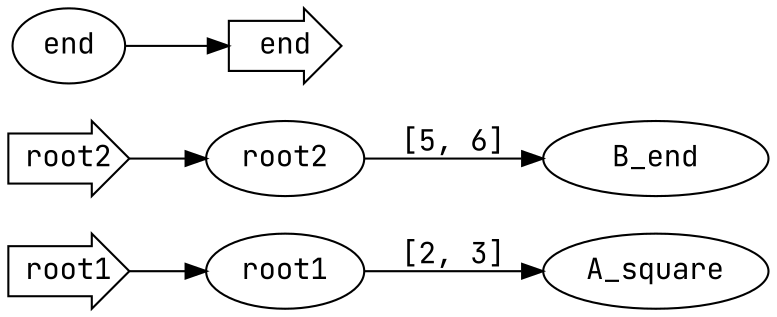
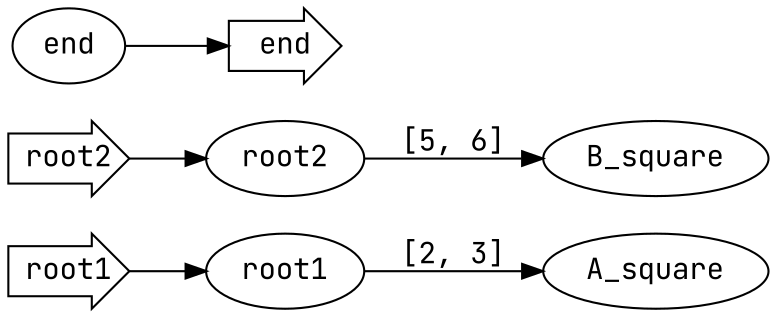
  digraph {
    fontname="JetBrains Mono"
    rankdir=LR
    node [fontname="JetBrains Mono"]
    edge [fontname="JetBrains Mono"]
    root1 [shape=rarrow]
    n2 [label=root1]
    n3 [label=A_square]
    root2 [shape=rarrow]
    n5 [label=root2]
-   n6 [label=B_end]
+   n6 [label=B_square]
    end [shape=rarrow]
    n8 [label=end]
    root1 -> n2
    n2 -> n3 [label="[2, 3]"]
    root2 -> n5
    n5 -> n6 [label="[5, 6]"]
    n8 -> end
  }
